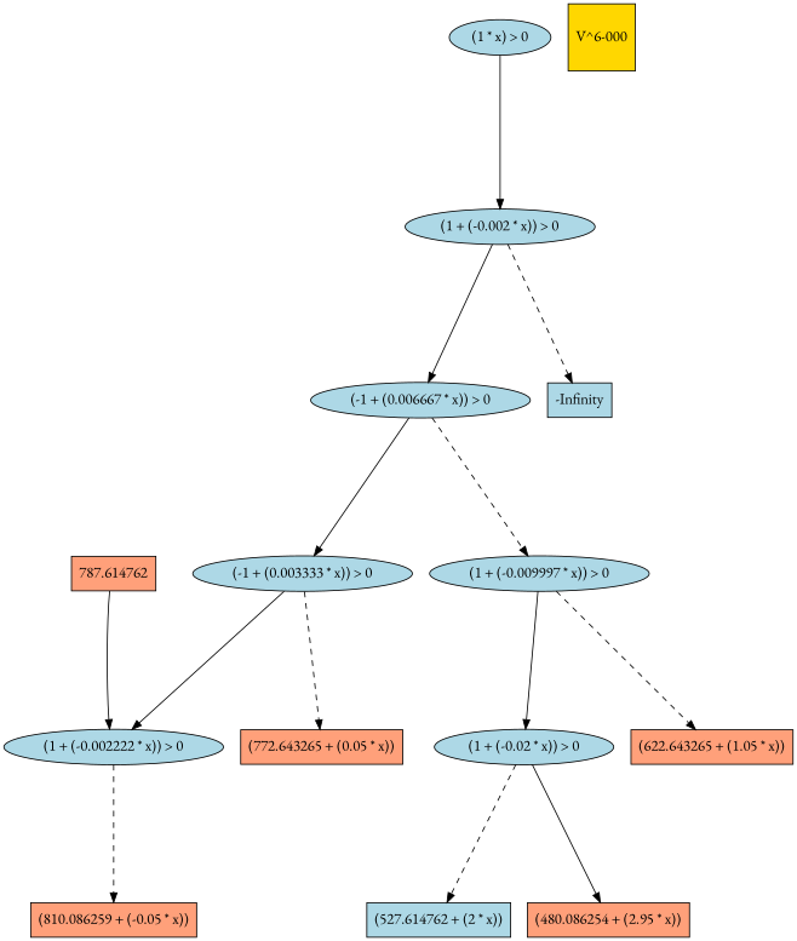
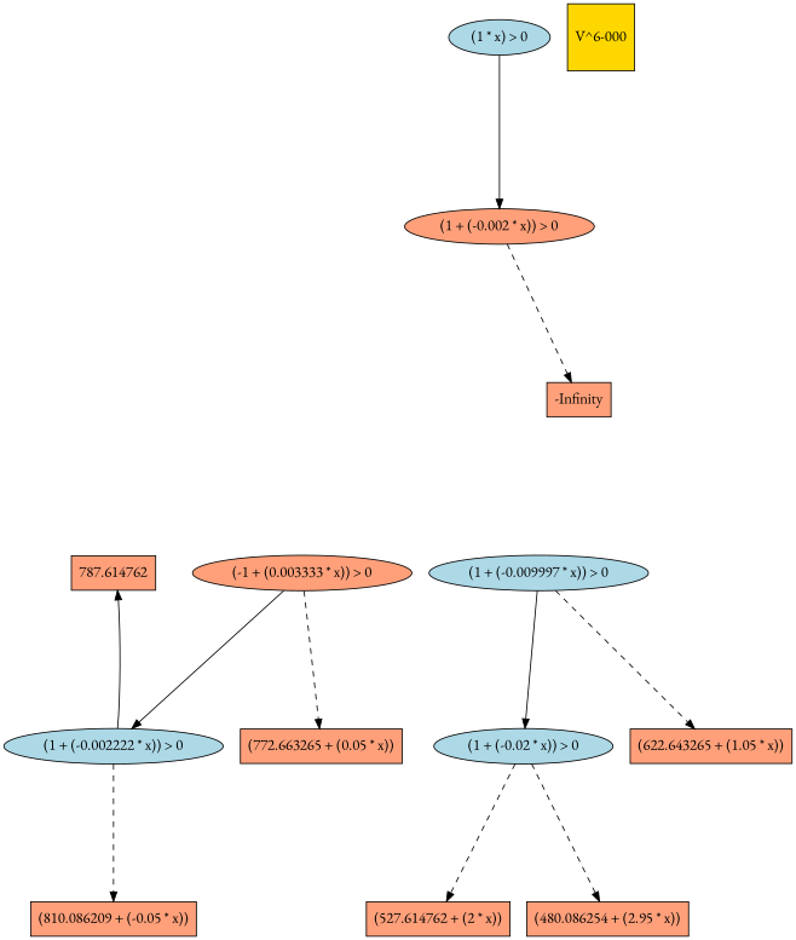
  digraph {
    fontname="EB Garamond"
    fontsize=16
    ranksep=2.00
    node [color=black fillcolor=lightsalmon fontname="EB Garamond" fontsize=16 shape=box style=filled]
    edge [color=black fontname="EB Garamond" style=solid]
    n1 [label=787.614762]
-   n2 [label="(772.643265 + (0.05 * x))"]
+   n2 [label="(772.663265 + (0.05 * x))"]
    n3 [fillcolor=lightblue label="(1 + (-0.02 * x)) > 0" shape=ellipse]
    n4 [label="(480.086254 + (2.95 * x))"]
-   n5 [fillcolor=lightblue label="(527.614762 + (2 * x))"]
+   n5 [label="(527.614762 + (2 * x))"]
    n6 [fillcolor=lightblue label="(1 + (-0.009997 * x)) > 0" shape=ellipse]
    n7 [label="(622.643265 + (1.05 * x))"]
    n8 [fillcolor=lightblue label="(1 + (-0.002222 * x)) > 0" shape=ellipse]
-   n9 [label="(810.086259 + (-0.05 * x))"]
-   n10 [fillcolor=lightblue label="(-1 + (0.006667 * x)) > 0" shape=ellipse]
-   n11 [fillcolor=lightblue label="(-1 + (0.003333 * x)) > 0" shape=ellipse]
-   n12 [fillcolor=lightblue label="-Infinity"]
+   n9 [label="(810.086209 + (-0.05 * x))"]
+   n11 [label="(-1 + (0.003333 * x)) > 0" shape=ellipse]
+   n12 [label="-Infinity"]
    n13 [fillcolor=lightblue label="(1 * x) > 0" shape=ellipse]
-   n14 [fillcolor=lightblue label="(1 + (-0.002 * x)) > 0" shape=ellipse]
+   n14 [label="(1 + (-0.002 * x)) > 0" shape=ellipse]
    n15 [fillcolor=gold1 label="V^6-000" shape=square]
-   n3 -> n4
+   n3 -> n4 [style=dashed]
    n3 -> n5 [style=dashed]
    n6 -> n3
    n6 -> n7 [style=dashed]
-   n1 -> n8
+   n8 -> n1
    n8 -> n9 [style=dashed]
-   n10 -> n6 [style=dashed]
-   n10 -> n11
    n11 -> n2 [style=dashed]
    n11 -> n8
    n13 -> n14
-   n14 -> n10
    n14 -> n12 [style=dashed]
  }
